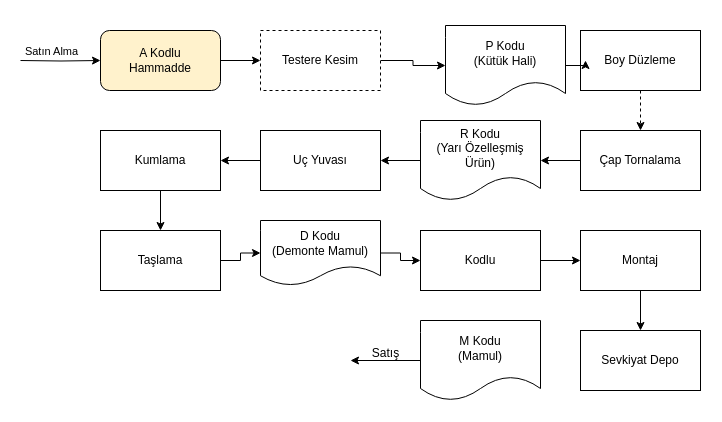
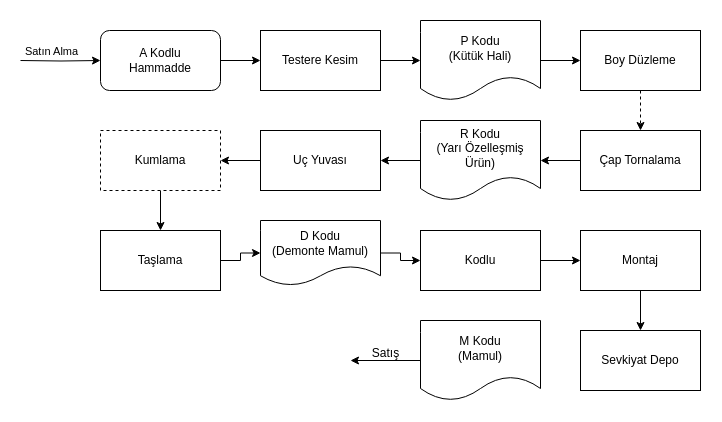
  <mxCell id="0" />
  <mxCell id="1" parent="0" />
  <mxCell id="2" value="" style="edgeStyle=orthogonalEdgeStyle;rounded=0;orthogonalLoop=1;jettySize=auto;html=1;" edge="1" parent="1" source="3" target="9"><mxGeometry relative="1" as="geometry" /></mxCell>
- <mxCell id="3" value="Testere Kesim" style="rounded=0;whiteSpace=wrap;html=1;dashed=1;" vertex="1" parent="1"><mxGeometry x="260" y="30" width="120" height="60" as="geometry" /></mxCell>
+ <mxCell id="3" value="Testere Kesim" style="rounded=0;whiteSpace=wrap;html=1;" vertex="1" parent="1"><mxGeometry x="260" y="30" width="120" height="60" as="geometry" /></mxCell>
  <mxCell id="4" value="" style="edgeStyle=orthogonalEdgeStyle;rounded=0;orthogonalLoop=1;jettySize=auto;html=1;dashed=1;" edge="1" parent="1" source="5" target="11"><mxGeometry relative="1" as="geometry" /></mxCell>
  <mxCell id="5" value="Boy Düzleme" style="rounded=0;whiteSpace=wrap;html=1;" vertex="1" parent="1"><mxGeometry x="580" y="30" width="120" height="60" as="geometry" /></mxCell>
  <mxCell id="6" value="" style="edgeStyle=orthogonalEdgeStyle;rounded=0;orthogonalLoop=1;jettySize=auto;html=1;" edge="1" parent="1" source="7" target="3"><mxGeometry relative="1" as="geometry" /></mxCell>
- <mxCell id="7" value="A Kodlu&lt;div&gt;Hammadde&lt;/div&gt;" style="rounded=1;whiteSpace=wrap;html=1;fillColor=#fff2cc;" vertex="1" parent="1"><mxGeometry x="100" y="30" width="120" height="60" as="geometry" /></mxCell>
+ <mxCell id="7" value="A Kodlu&lt;div&gt;Hammadde&lt;/div&gt;" style="rounded=1;whiteSpace=wrap;html=1;" vertex="1" parent="1"><mxGeometry x="100" y="30" width="120" height="60" as="geometry" /></mxCell>
  <mxCell id="8" value="" style="edgeStyle=orthogonalEdgeStyle;rounded=0;orthogonalLoop=1;jettySize=auto;html=1;" edge="1" parent="1" source="9" target="5"><mxGeometry relative="1" as="geometry" /></mxCell>
- <mxCell id="9" value="P Kodu&lt;div&gt;(Kütük Hali)&lt;/div&gt;" style="shape=document;whiteSpace=wrap;html=1;boundedLbl=1;" vertex="1" parent="1"><mxGeometry x="445" y="25" width="120" height="80" as="geometry" /></mxCell>
+ <mxCell id="9" value="P Kodu&lt;div&gt;(Kütük Hali)&lt;/div&gt;" style="shape=document;whiteSpace=wrap;html=1;boundedLbl=1;" vertex="1" parent="1"><mxGeometry x="420" y="20" width="120" height="80" as="geometry" /></mxCell>
  <mxCell id="10" value="" style="edgeStyle=orthogonalEdgeStyle;rounded=0;orthogonalLoop=1;jettySize=auto;html=1;" edge="1" parent="1" source="11" target="13"><mxGeometry relative="1" as="geometry" /></mxCell>
  <mxCell id="11" value="Çap Tornalama" style="rounded=0;whiteSpace=wrap;html=1;" vertex="1" parent="1"><mxGeometry x="580" y="130" width="120" height="60" as="geometry" /></mxCell>
  <mxCell id="12" value="" style="edgeStyle=orthogonalEdgeStyle;rounded=0;orthogonalLoop=1;jettySize=auto;html=1;" edge="1" parent="1" source="13" target="15"><mxGeometry relative="1" as="geometry" /></mxCell>
  <mxCell id="13" value="R Kodu&lt;div&gt;(Yarı Özelleşmiş Ürün)&lt;/div&gt;" style="shape=document;whiteSpace=wrap;html=1;boundedLbl=1;" vertex="1" parent="1"><mxGeometry x="420" y="120" width="120" height="80" as="geometry" /></mxCell>
  <mxCell id="14" value="" style="edgeStyle=orthogonalEdgeStyle;rounded=0;orthogonalLoop=1;jettySize=auto;html=1;" edge="1" parent="1" source="15" target="19"><mxGeometry relative="1" as="geometry" /></mxCell>
  <mxCell id="15" value="Uç Yuvası" style="rounded=0;whiteSpace=wrap;html=1;" vertex="1" parent="1"><mxGeometry x="260" y="130" width="120" height="60" as="geometry" /></mxCell>
  <mxCell id="16" value="" style="edgeStyle=orthogonalEdgeStyle;rounded=0;orthogonalLoop=1;jettySize=auto;html=1;" edge="1" parent="1" source="17" target="21"><mxGeometry relative="1" as="geometry" /></mxCell>
  <mxCell id="17" value="Taşlama" style="rounded=0;whiteSpace=wrap;html=1;" vertex="1" parent="1"><mxGeometry x="100" y="230" width="120" height="60" as="geometry" /></mxCell>
  <mxCell id="18" value="" style="edgeStyle=orthogonalEdgeStyle;rounded=0;orthogonalLoop=1;jettySize=auto;html=1;" edge="1" parent="1" source="19" target="17"><mxGeometry relative="1" as="geometry" /></mxCell>
- <mxCell id="19" value="Kumlama" style="rounded=0;whiteSpace=wrap;html=1;" vertex="1" parent="1"><mxGeometry x="100" y="130" width="120" height="60" as="geometry" /></mxCell>
+ <mxCell id="19" value="Kumlama" style="rounded=0;whiteSpace=wrap;html=1;dashed=1;" vertex="1" parent="1"><mxGeometry x="100" y="130" width="120" height="60" as="geometry" /></mxCell>
  <mxCell id="20" value="" style="edgeStyle=orthogonalEdgeStyle;rounded=0;orthogonalLoop=1;jettySize=auto;html=1;" edge="1" parent="1" source="21" target="25"><mxGeometry relative="1" as="geometry" /></mxCell>
  <mxCell id="21" value="D Kodu&lt;div&gt;(Demonte Mamul)&lt;/div&gt;" style="shape=document;whiteSpace=wrap;html=1;boundedLbl=1;" vertex="1" parent="1"><mxGeometry x="260" y="220" width="120" height="65" as="geometry" /></mxCell>
  <mxCell id="22" value="" style="edgeStyle=orthogonalEdgeStyle;rounded=0;orthogonalLoop=1;jettySize=auto;html=1;" edge="1" parent="1" source="23" target="26"><mxGeometry relative="1" as="geometry" /></mxCell>
  <mxCell id="23" value="Montaj" style="rounded=0;whiteSpace=wrap;html=1;" vertex="1" parent="1"><mxGeometry x="580" y="230" width="120" height="60" as="geometry" /></mxCell>
  <mxCell id="24" value="" style="edgeStyle=orthogonalEdgeStyle;rounded=0;orthogonalLoop=1;jettySize=auto;html=1;" edge="1" parent="1" source="25" target="23"><mxGeometry relative="1" as="geometry" /></mxCell>
  <mxCell id="25" value="Kodlu" style="rounded=0;whiteSpace=wrap;html=1;" vertex="1" parent="1"><mxGeometry x="420" y="230" width="120" height="60" as="geometry" /></mxCell>
  <mxCell id="26" value="Sevkiyat Depo" style="rounded=0;whiteSpace=wrap;html=1;" vertex="1" parent="1"><mxGeometry x="580" y="330" width="120" height="60" as="geometry" /></mxCell>
  <mxCell id="27" value="" style="edgeStyle=orthogonalEdgeStyle;rounded=0;orthogonalLoop=1;jettySize=auto;html=1;" edge="1" parent="1" source="28"><mxGeometry relative="1" as="geometry"><mxPoint x="350" y="360" as="targetPoint" /></mxGeometry></mxCell>
  <mxCell id="28" value="M Kodu&lt;div&gt;(Mamul)&lt;/div&gt;" style="shape=document;whiteSpace=wrap;html=1;boundedLbl=1;" vertex="1" parent="1"><mxGeometry x="420" y="320" width="120" height="80" as="geometry" /></mxCell>
  <mxCell id="29" value="" style="edgeStyle=orthogonalEdgeStyle;rounded=0;orthogonalLoop=1;jettySize=auto;html=1;entryX=0;entryY=0.5;entryDx=0;entryDy=0;" edge="1" parent="1" target="7"><mxGeometry relative="1" as="geometry"><mxPoint x="20" y="60" as="sourcePoint" /><mxPoint x="90" y="70" as="targetPoint" /></mxGeometry></mxCell>
  <mxCell id="30" value="Satın Alma" style="edgeLabel;html=1;align=center;verticalAlign=middle;resizable=0;points=[];" vertex="1" connectable="0" parent="29"><mxGeometry x="-0.504" y="2" relative="1" as="geometry"><mxPoint x="10" y="-8" as="offset" /></mxGeometry></mxCell>
  <mxCell id="31" value="Satış" style="text;html=1;align=center;verticalAlign=middle;resizable=0;points=[];autosize=1;strokeColor=none;fillColor=none;" vertex="1" parent="1"><mxGeometry x="360" y="338" width="50" height="30" as="geometry" /></mxCell>
